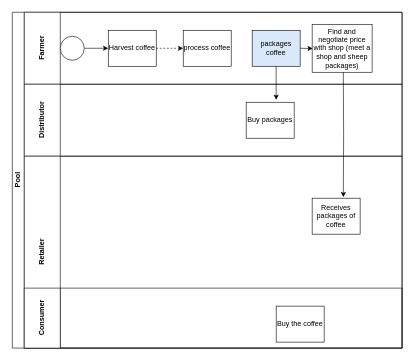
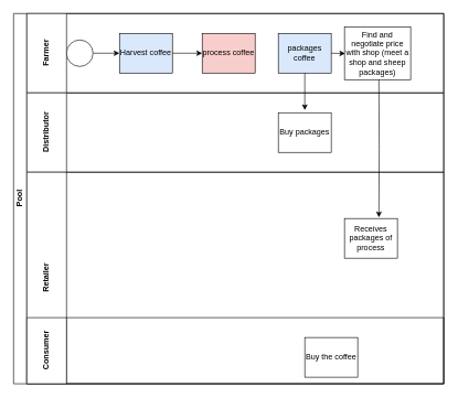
  <mxCell id="0" />
  <mxCell id="1" parent="0" />
  <mxCell id="2" value="Pool" style="swimlane;html=1;childLayout=stackLayout;resizeParent=1;resizeParentMax=0;horizontal=0;startSize=20;horizontalStack=0;" parent="1" vertex="1"><mxGeometry x="20" y="20" width="650" height="560" as="geometry" /></mxCell>
  <mxCell id="3" value="Farmer" style="swimlane;html=1;startSize=60;horizontal=0;" parent="2" vertex="1"><mxGeometry x="20" width="630" height="120" as="geometry" /></mxCell>
  <mxCell id="4" value="" style="edgeStyle=orthogonalEdgeStyle;rounded=0;orthogonalLoop=1;jettySize=auto;html=1;" parent="3" source="5" target="6" edge="1"><mxGeometry relative="1" as="geometry" /></mxCell>
  <mxCell id="5" value="" style="ellipse;whiteSpace=wrap;html=1;" parent="3" vertex="1"><mxGeometry x="60" y="40" width="40" height="40" as="geometry" /></mxCell>
- <mxCell id="6" value="Harvest coffee" style="rounded=0;whiteSpace=wrap;html=1;fontFamily=Helvetica;fontSize=12;fontColor=#000000;align=center;" parent="3" vertex="1"><mxGeometry x="140" y="30" width="80" height="60" as="geometry" /></mxCell>
+ <mxCell id="6" value="Harvest coffee" style="rounded=0;whiteSpace=wrap;html=1;fontFamily=Helvetica;fontSize=12;fontColor=#000000;align=center;fillColor=#dae8fc;" parent="3" vertex="1"><mxGeometry x="140" y="30" width="80" height="60" as="geometry" /></mxCell>
  <mxCell id="7" value="Find and negotiate price with shop (meet a shop and sheep packages)" style="rounded=0;whiteSpace=wrap;html=1;fontFamily=Helvetica;fontSize=12;fontColor=#000000;align=center;" parent="3" vertex="1"><mxGeometry x="480" y="20" width="100" height="80" as="geometry" /></mxCell>
  <mxCell id="8" value="packages coffee" style="rounded=0;whiteSpace=wrap;html=1;fontFamily=Helvetica;fontSize=12;fontColor=#000000;align=center;fillColor=#dae8fc;" parent="3" vertex="1"><mxGeometry x="380" y="30" width="80" height="60" as="geometry" /></mxCell>
- <mxCell id="9" value="process coffee" style="rounded=0;whiteSpace=wrap;html=1;fontFamily=Helvetica;fontSize=12;fontColor=#000000;align=center;" parent="3" vertex="1"><mxGeometry x="265" y="30" width="80" height="60" as="geometry" /></mxCell>
- <mxCell id="10" value="" style="edgeStyle=orthogonalEdgeStyle;rounded=0;orthogonalLoop=1;jettySize=auto;html=1;dashed=1;" parent="3" source="6" target="9" edge="1"><mxGeometry relative="1" as="geometry"><mxPoint x="360" y="180" as="sourcePoint" /><mxPoint x="520" y="180" as="targetPoint" /></mxGeometry></mxCell>
+ <mxCell id="9" value="process coffee" style="rounded=0;whiteSpace=wrap;html=1;fontFamily=Helvetica;fontSize=12;fontColor=#000000;align=center;fillColor=#f8cecc;" parent="3" vertex="1"><mxGeometry x="265" y="30" width="80" height="60" as="geometry" /></mxCell>
+ <mxCell id="10" value="" style="edgeStyle=orthogonalEdgeStyle;rounded=0;orthogonalLoop=1;jettySize=auto;html=1;" parent="3" source="6" target="9" edge="1"><mxGeometry relative="1" as="geometry"><mxPoint x="360" y="180" as="sourcePoint" /><mxPoint x="520" y="180" as="targetPoint" /></mxGeometry></mxCell>
  <mxCell id="11" value="Distributor&lt;br&gt;" style="swimlane;html=1;startSize=60;horizontal=0;" parent="2" vertex="1"><mxGeometry x="20" y="120" width="630" height="120" as="geometry" /></mxCell>
- <mxCell id="12" value="Buy packages" style="rounded=0;whiteSpace=wrap;html=1;fontFamily=Helvetica;fontSize=12;fontColor=#000000;align=center;" parent="11" vertex="1"><mxGeometry x="370" y="30" width="80" height="60" as="geometry" /></mxCell>
+ <mxCell id="12" value="Buy packages" style="rounded=0;whiteSpace=wrap;html=1;fontFamily=Helvetica;fontSize=12;fontColor=#000000;align=center;" parent="11" vertex="1"><mxGeometry x="380" y="30" width="80" height="60" as="geometry" /></mxCell>
  <mxCell id="13" value="Retailer" style="swimlane;html=1;startSize=60;horizontal=0;" parent="2" vertex="1"><mxGeometry x="20" y="240" width="630" height="320" as="geometry" /></mxCell>
  <mxCell id="14" value="Buy the coffee" style="rounded=0;whiteSpace=wrap;html=1;fontFamily=Helvetica;fontSize=12;fontColor=#000000;align=center;" parent="13" vertex="1"><mxGeometry x="420" y="250" width="80" height="60" as="geometry" /></mxCell>
- <mxCell id="15" value="Receives packages of coffee" style="rounded=0;whiteSpace=wrap;html=1;fontFamily=Helvetica;fontSize=12;fontColor=#000000;align=center;" parent="13" vertex="1"><mxGeometry x="480" y="70" width="80" height="60" as="geometry" /></mxCell>
+ <mxCell id="15" value="Receives packages of process" style="rounded=0;whiteSpace=wrap;html=1;fontFamily=Helvetica;fontSize=12;fontColor=#000000;align=center;" parent="13" vertex="1"><mxGeometry x="480" y="70" width="80" height="60" as="geometry" /></mxCell>
  <mxCell id="16" value="" style="edgeStyle=orthogonalEdgeStyle;rounded=0;orthogonalLoop=1;jettySize=auto;html=1;entryX=0.65;entryY=-0.03;entryDx=0;entryDy=0;entryPerimeter=0;" parent="2" target="15" edge="1"><mxGeometry relative="1" as="geometry"><mxPoint x="552" y="100" as="sourcePoint" /><mxPoint x="492" y="146" as="targetPoint" /></mxGeometry></mxCell>
  <mxCell id="17" value="" style="edgeStyle=orthogonalEdgeStyle;rounded=0;orthogonalLoop=1;jettySize=auto;html=1;exitX=0.5;exitY=1;exitDx=0;exitDy=0;" parent="2" source="8" edge="1"><mxGeometry relative="1" as="geometry"><mxPoint x="440" y="146" as="targetPoint" /></mxGeometry></mxCell>
  <mxCell id="18" value="Consumer" style="swimlane;html=1;startSize=60;horizontal=0;" parent="1" vertex="1"><mxGeometry x="40" y="480" width="630" height="100" as="geometry"><mxRectangle x="140" y="580" width="610" height="50" as="alternateBounds" /></mxGeometry></mxCell>
  <mxCell id="19" value="" style="edgeStyle=orthogonalEdgeStyle;rounded=0;orthogonalLoop=1;jettySize=auto;html=1;" parent="1" target="7" edge="1"><mxGeometry relative="1" as="geometry"><mxPoint x="500" y="80" as="sourcePoint" /><mxPoint x="430" y="90" as="targetPoint" /><Array as="points" /></mxGeometry></mxCell>
